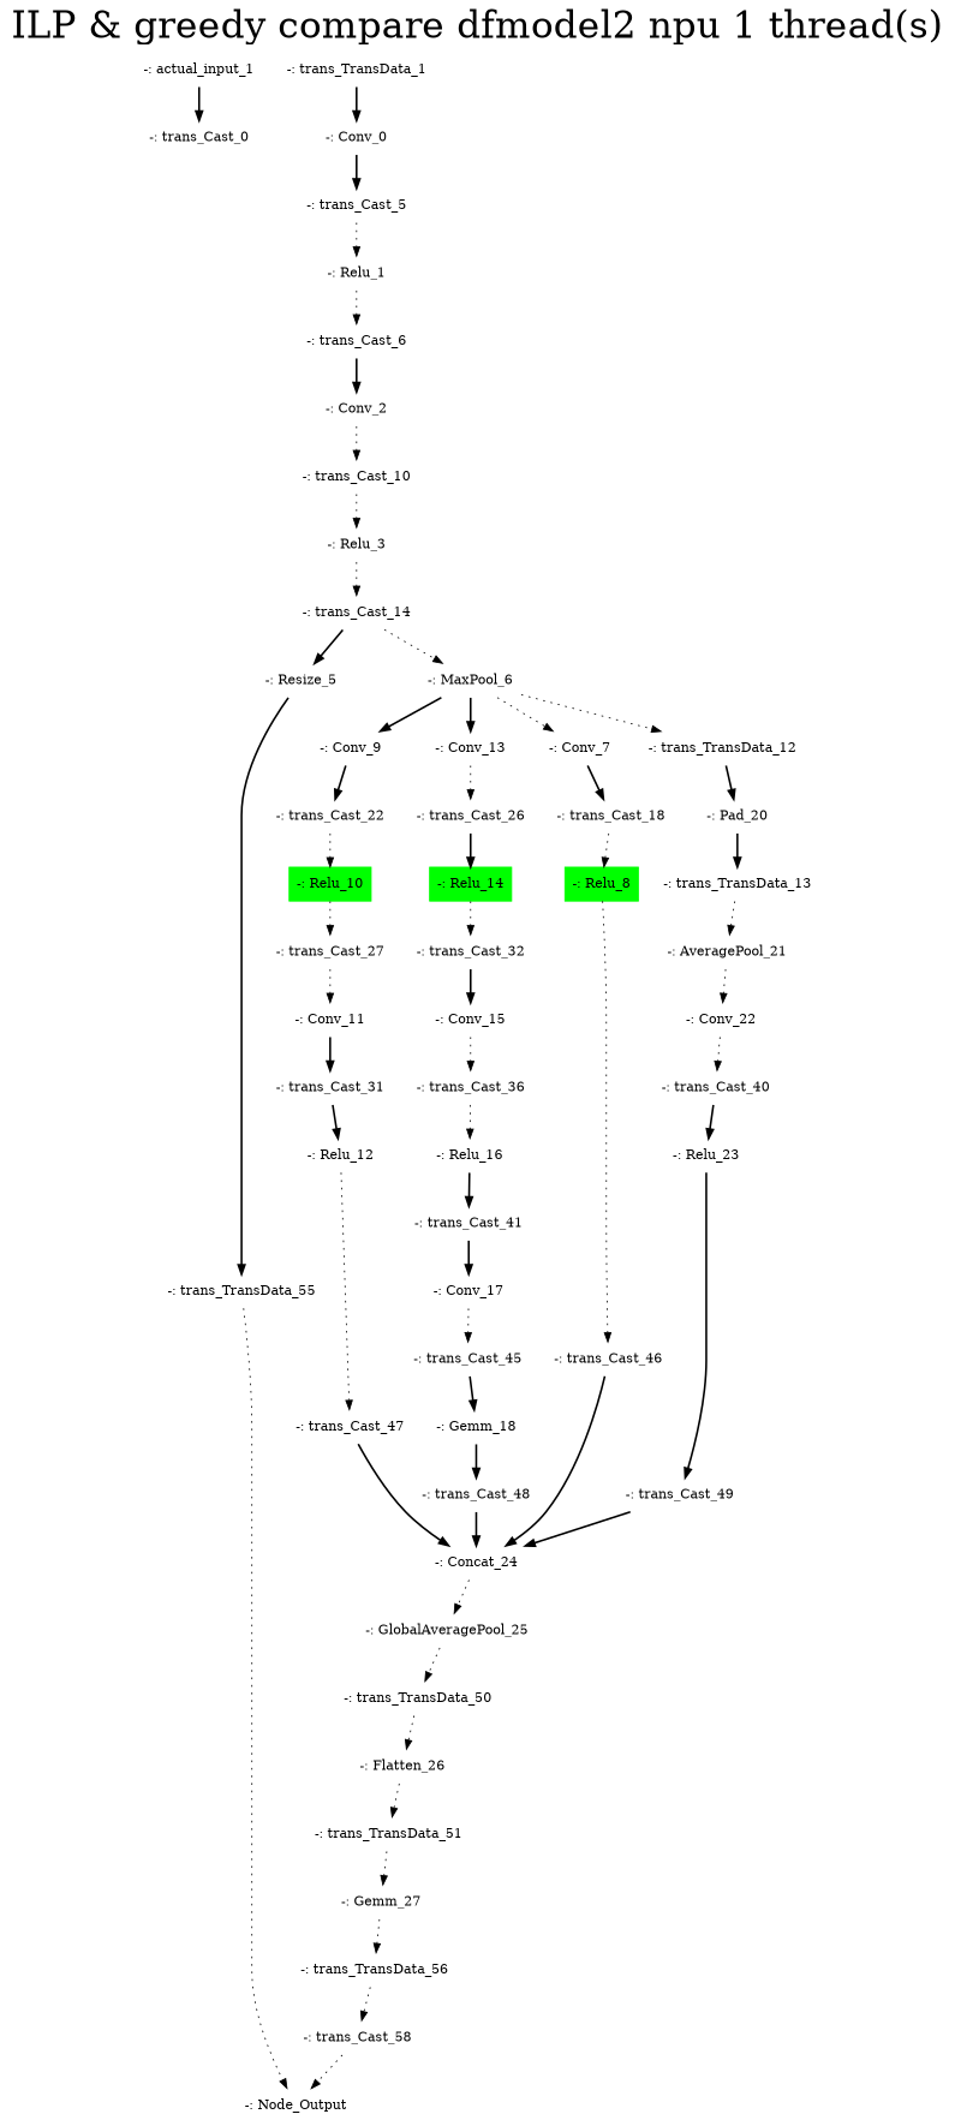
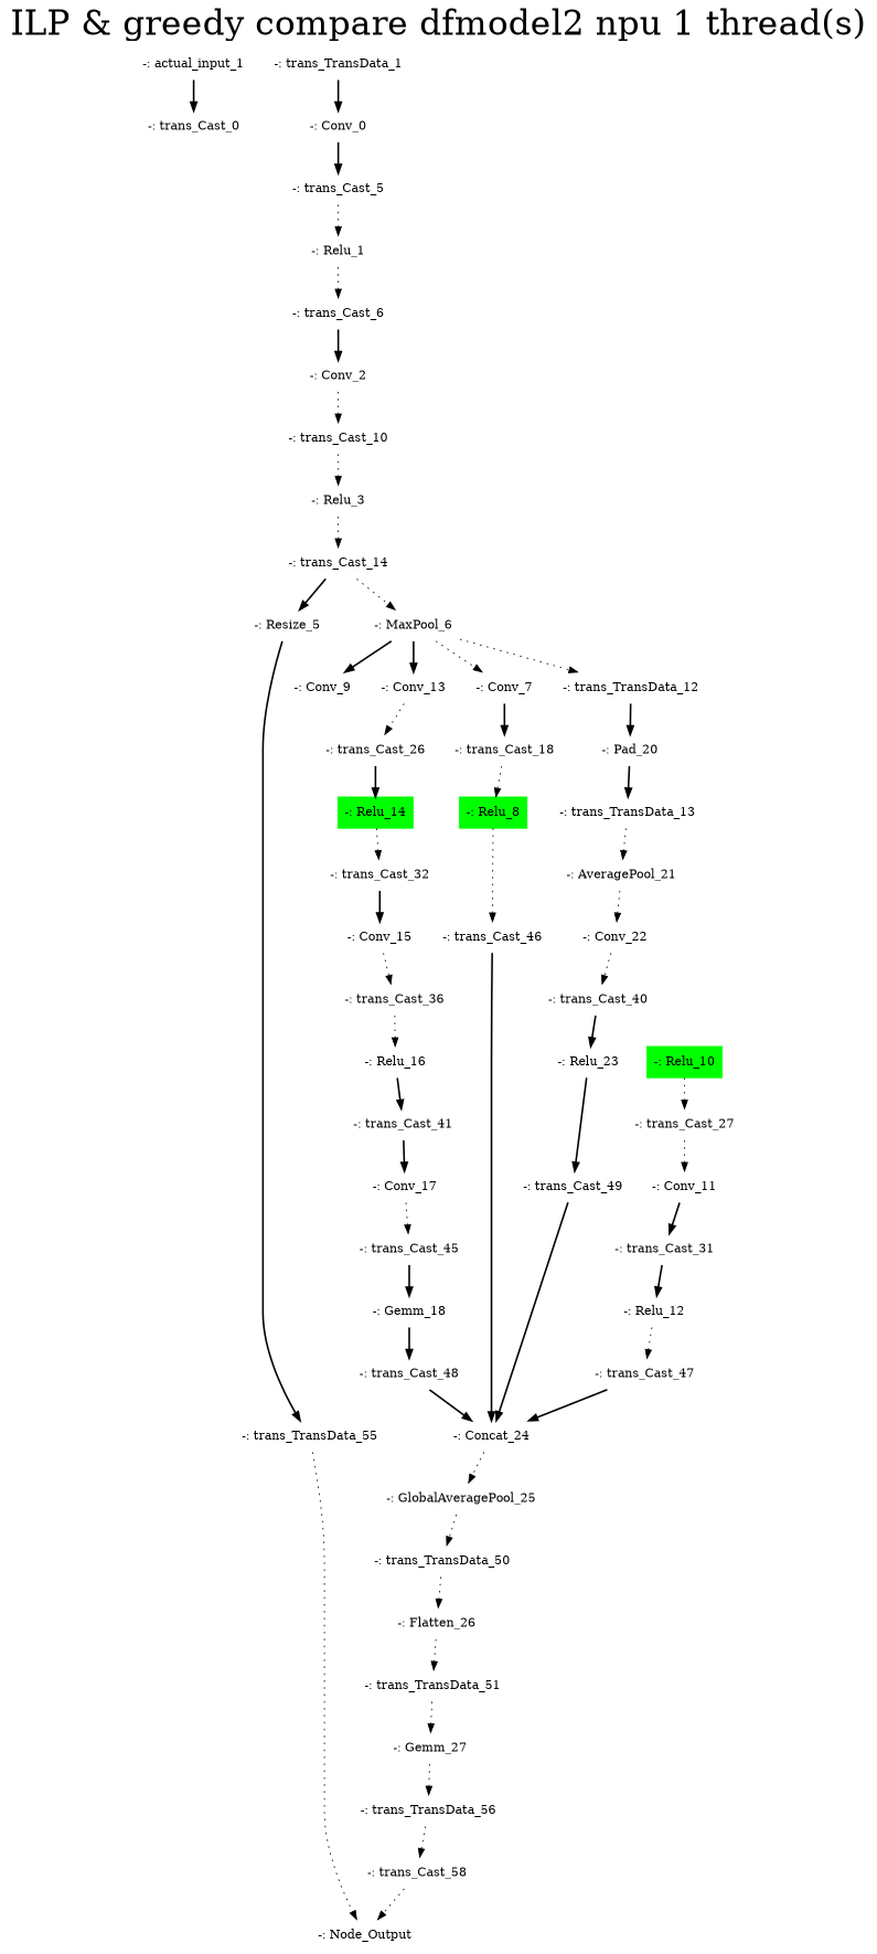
  digraph {
    fontcolor=black
    fontsize=40
    label="ILP & greedy compare dfmodel2 npu 1 thread(s)"
    labelloc=t
    node [color=white shape=box style=filled]
    edge [style=dotted]
    "-: actual_input_1"
    "-: trans_Cast_0"
    "-: trans_TransData_1"
    "-: Conv_0"
    "-: trans_Cast_5"
    "-: Relu_1"
    "-: trans_Cast_6"
    "-: Conv_2"
    "-: trans_Cast_10"
    "-: Relu_3"
    "-: trans_Cast_14"
    "-: Resize_5"
    "-: MaxPool_6"
    "-: trans_TransData_55"
    "-: Conv_9"
    "-: Conv_13"
    "-: Conv_7"
    "-: trans_TransData_12"
    "-: Node_Output"
-   "-: trans_Cast_22"
    "-: trans_Cast_26"
    "-: trans_Cast_18"
    "-: Pad_20"
    "-: Relu_10" [color=green]
    "-: Relu_14" [color=green]
    "-: Relu_8" [color=green]
    "-: trans_TransData_13"
    "-: trans_Cast_46"
    "-: Concat_24"
    "-: GlobalAveragePool_25"
    "-: trans_TransData_50"
    "-: trans_Cast_27"
    "-: Conv_11"
    "-: trans_Cast_31"
    "-: Relu_12"
    "-: trans_Cast_47"
    "-: trans_Cast_32"
    "-: Conv_15"
    "-: trans_Cast_36"
    "-: Relu_16"
    "-: trans_Cast_41"
    "-: Conv_17"
    "-: trans_Cast_45"
    n44 [label="-: Gemm_18"]
    "-: trans_Cast_48"
    "-: AveragePool_21"
    "-: Conv_22"
    "-: trans_Cast_40"
    "-: Relu_23"
    "-: trans_Cast_49"
    "-: Flatten_26"
    "-: trans_TransData_51"
    "-: Gemm_27"
    "-: trans_TransData_56"
    "-: trans_Cast_58"
    "-: actual_input_1" -> "-: trans_Cast_0" [style=bold]
    "-: trans_TransData_1" -> "-: Conv_0" [style=bold]
    "-: Conv_0" -> "-: trans_Cast_5" [style=bold]
    "-: trans_Cast_5" -> "-: Relu_1"
    "-: Relu_1" -> "-: trans_Cast_6"
    "-: trans_Cast_6" -> "-: Conv_2" [style=bold]
    "-: Conv_2" -> "-: trans_Cast_10"
    "-: trans_Cast_10" -> "-: Relu_3"
    "-: Relu_3" -> "-: trans_Cast_14"
    "-: trans_Cast_14" -> "-: Resize_5" [style=bold]
    "-: trans_Cast_14" -> "-: MaxPool_6"
    "-: Resize_5" -> "-: trans_TransData_55" [style=bold]
    "-: MaxPool_6" -> "-: Conv_9" [style=bold]
    "-: MaxPool_6" -> "-: Conv_13" [style=bold]
    "-: MaxPool_6" -> "-: Conv_7"
    "-: MaxPool_6" -> "-: trans_TransData_12"
    "-: trans_TransData_55" -> "-: Node_Output"
-   "-: Conv_9" -> "-: trans_Cast_22" [style=bold]
    "-: Conv_13" -> "-: trans_Cast_26"
    "-: Conv_7" -> "-: trans_Cast_18" [style=bold]
    "-: trans_TransData_12" -> "-: Pad_20" [style=bold]
-   "-: trans_Cast_22" -> "-: Relu_10"
    "-: trans_Cast_26" -> "-: Relu_14" [style=bold]
    "-: trans_Cast_18" -> "-: Relu_8"
    "-: Pad_20" -> "-: trans_TransData_13" [style=bold]
    "-: Relu_10" -> "-: trans_Cast_27"
    "-: Relu_14" -> "-: trans_Cast_32"
    "-: Relu_8" -> "-: trans_Cast_46"
    "-: trans_TransData_13" -> "-: AveragePool_21"
    "-: trans_Cast_46" -> "-: Concat_24" [style=bold]
    "-: Concat_24" -> "-: GlobalAveragePool_25"
    "-: GlobalAveragePool_25" -> "-: trans_TransData_50"
    "-: trans_TransData_50" -> "-: Flatten_26"
    "-: trans_Cast_27" -> "-: Conv_11"
    "-: Conv_11" -> "-: trans_Cast_31" [style=bold]
    "-: trans_Cast_31" -> "-: Relu_12" [style=bold]
    "-: Relu_12" -> "-: trans_Cast_47"
    "-: trans_Cast_47" -> "-: Concat_24" [style=bold]
    "-: trans_Cast_32" -> "-: Conv_15" [style=bold]
    "-: Conv_15" -> "-: trans_Cast_36"
    "-: trans_Cast_36" -> "-: Relu_16"
    "-: Relu_16" -> "-: trans_Cast_41" [style=bold]
    "-: trans_Cast_41" -> "-: Conv_17" [style=bold]
    "-: Conv_17" -> "-: trans_Cast_45"
    "-: trans_Cast_45" -> n44 [style=bold]
    n44 -> "-: trans_Cast_48" [style=bold]
    "-: trans_Cast_48" -> "-: Concat_24" [style=bold]
    "-: AveragePool_21" -> "-: Conv_22"
    "-: Conv_22" -> "-: trans_Cast_40"
    "-: trans_Cast_40" -> "-: Relu_23" [style=bold]
    "-: Relu_23" -> "-: trans_Cast_49" [style=bold]
    "-: trans_Cast_49" -> "-: Concat_24" [style=bold]
    "-: Flatten_26" -> "-: trans_TransData_51"
    "-: trans_TransData_51" -> "-: Gemm_27"
    "-: Gemm_27" -> "-: trans_TransData_56"
    "-: trans_TransData_56" -> "-: trans_Cast_58"
    "-: trans_Cast_58" -> "-: Node_Output"
  }
